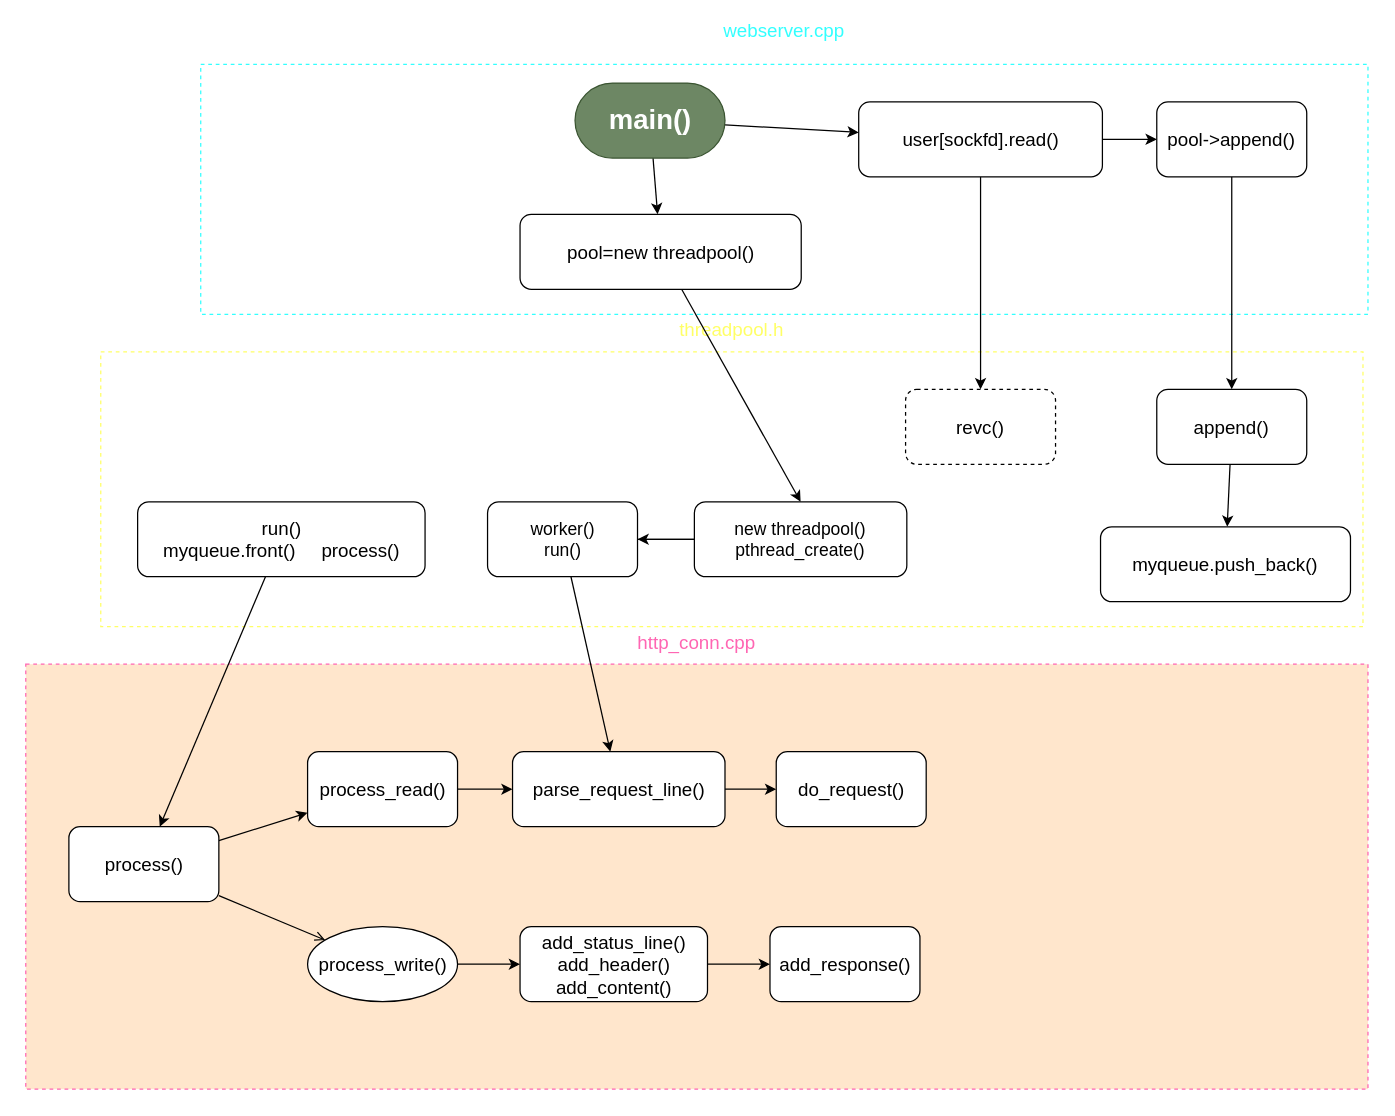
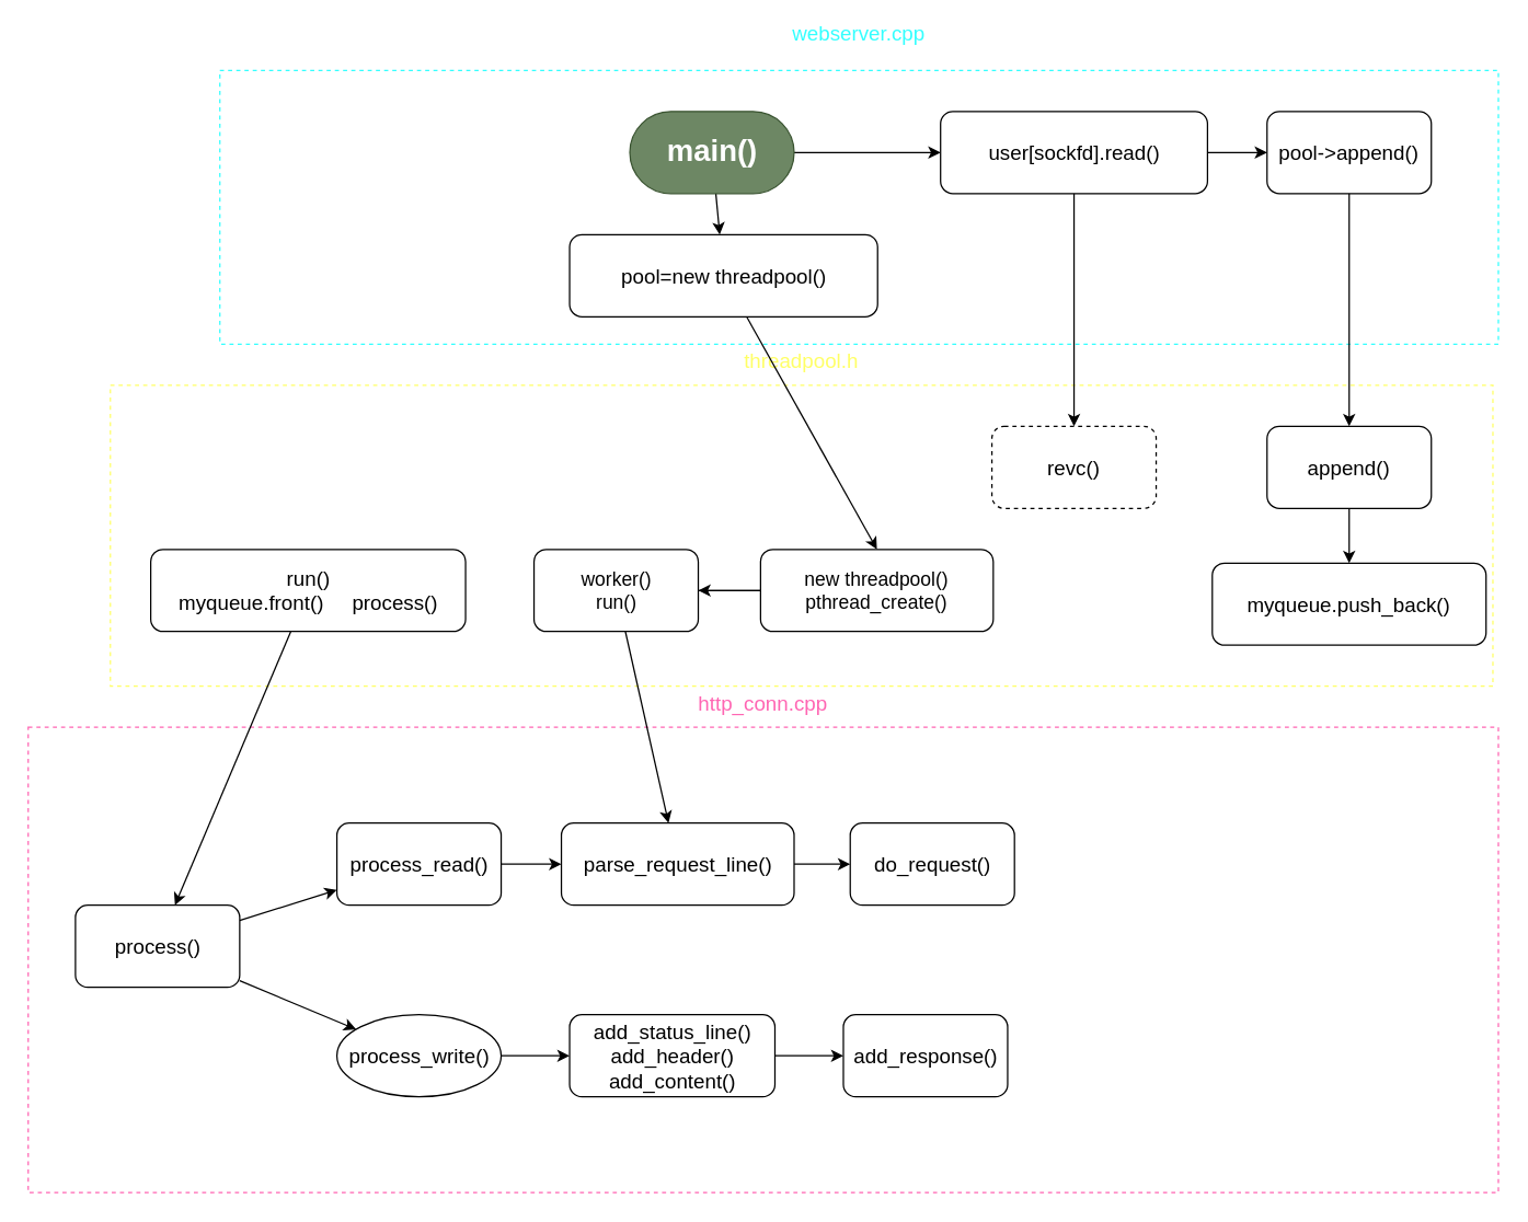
  <mxCell id="0" />
  <mxCell id="1" parent="0" />
- <mxCell id="2" value="&lt;p style=&quot;line-height: 0&quot;&gt;&lt;font color=&quot;#ff66b3&quot;&gt;http_conn.cpp&lt;/font&gt;&lt;/p&gt;" style="rounded=0;whiteSpace=wrap;html=1;fontSize=15;labelPosition=center;verticalLabelPosition=top;align=center;verticalAlign=bottom;dashed=1;strokeColor=#FF66B3;fillColor=#ffe6cc;" parent="1" vertex="1"><mxGeometry x="20" y="500" width="1074" height="340" as="geometry" /></mxCell>
+ <mxCell id="2" value="&lt;p style=&quot;line-height: 0&quot;&gt;&lt;font color=&quot;#ff66b3&quot;&gt;http_conn.cpp&lt;/font&gt;&lt;/p&gt;" style="rounded=0;whiteSpace=wrap;html=1;fontSize=15;labelPosition=center;verticalLabelPosition=top;align=center;verticalAlign=bottom;dashed=1;strokeColor=#FF66B3;" parent="1" vertex="1"><mxGeometry x="20" y="500" width="1074" height="340" as="geometry" /></mxCell>
  <mxCell id="3" value="&lt;p style=&quot;line-height: 0&quot;&gt;&lt;font color=&quot;#ffff66&quot;&gt;threadpool.h&lt;/font&gt;&lt;/p&gt;" style="rounded=0;whiteSpace=wrap;html=1;fontSize=15;labelPosition=center;verticalLabelPosition=top;align=center;verticalAlign=bottom;dashed=1;strokeColor=#FFFF66;" parent="1" vertex="1"><mxGeometry x="80" y="250" width="1010" height="220" as="geometry" /></mxCell>
  <mxCell id="4" value="&lt;p&gt;&lt;font color=&quot;#33ffff&quot; style=&quot;line-height: 0&quot;&gt;webserver.cpp&lt;/font&gt;&lt;/p&gt;" style="rounded=0;whiteSpace=wrap;html=1;fontSize=15;labelPosition=center;verticalLabelPosition=top;align=center;verticalAlign=bottom;dashed=1;strokeColor=#33FFFF;" parent="1" vertex="1"><mxGeometry x="160" y="20" width="934" height="200" as="geometry" /></mxCell>
  <mxCell id="5" value="" style="edgeStyle=none;html=1;" edge="1" parent="1" source="7" target="30"><mxGeometry relative="1" as="geometry" /></mxCell>
  <mxCell id="6" value="" style="edgeStyle=none;html=1;" edge="1" parent="1" source="7" target="36"><mxGeometry relative="1" as="geometry" /></mxCell>
- <mxCell id="7" value="&lt;font style=&quot;font-size: 22px;&quot;&gt;main()&lt;/font&gt;" style="rounded=1;whiteSpace=wrap;html=1;fontSize=22;arcSize=50;fillColor=#6d8764;fontColor=#ffffff;strokeColor=#3A5431;fontStyle=1" parent="1" vertex="1"><mxGeometry x="459.5" y="35" width="120" height="60" as="geometry" /></mxCell>
+ <mxCell id="7" value="&lt;font style=&quot;font-size: 22px;&quot;&gt;main()&lt;/font&gt;" style="rounded=1;whiteSpace=wrap;html=1;fontSize=22;arcSize=50;fillColor=#6d8764;fontColor=#ffffff;strokeColor=#3A5431;fontStyle=1" parent="1" vertex="1"><mxGeometry x="459.5" y="50" width="120" height="60" as="geometry" /></mxCell>
  <mxCell id="8" value="" style="edgeStyle=none;html=1;fontSize=15;" parent="1" source="9" target="11" edge="1"><mxGeometry relative="1" as="geometry" /></mxCell>
  <mxCell id="9" value="&lt;font style=&quot;font-size: 15px&quot;&gt;pool-&amp;gt;append()&lt;/font&gt;" style="whiteSpace=wrap;html=1;rounded=1;fontSize=15;" parent="1" vertex="1"><mxGeometry x="925" y="50" width="120" height="60" as="geometry" /></mxCell>
  <mxCell id="10" value="" style="edgeStyle=none;html=1;fontSize=15;" parent="1" source="11" target="12" edge="1"><mxGeometry relative="1" as="geometry" /></mxCell>
  <mxCell id="11" value="append()" style="whiteSpace=wrap;html=1;fontSize=15;rounded=1;" parent="1" vertex="1"><mxGeometry x="925" y="280" width="120" height="60" as="geometry" /></mxCell>
- <mxCell id="12" value="myqueue.push_back()" style="whiteSpace=wrap;html=1;fontSize=15;rounded=1;" parent="1" vertex="1"><mxGeometry x="880" y="390" width="200" height="60" as="geometry" /></mxCell>
+ <mxCell id="12" value="myqueue.push_back()" style="whiteSpace=wrap;html=1;fontSize=15;rounded=1;" parent="1" vertex="1"><mxGeometry x="885" y="380" width="200" height="60" as="geometry" /></mxCell>
  <mxCell id="13" value="" style="edgeStyle=none;html=1;fontSize=15;fontColor=#FFFF66;" parent="1" source="14" target="17" edge="1"><mxGeometry relative="1" as="geometry" /></mxCell>
  <mxCell id="14" value="run()&lt;br&gt;myqueue.front()&amp;nbsp; &amp;nbsp; &amp;nbsp;process()" style="whiteSpace=wrap;html=1;fontSize=15;rounded=1;" parent="1" vertex="1"><mxGeometry x="109.5" y="370" width="230" height="60" as="geometry" /></mxCell>
  <mxCell id="15" value="" style="edgeStyle=none;html=1;fontSize=15;fontColor=#FF66B3;" parent="1" source="17" target="19" edge="1"><mxGeometry relative="1" as="geometry" /></mxCell>
- <mxCell id="16" value="" style="edgeStyle=none;html=1;fontSize=15;fontColor=#FF66B3;endArrow=open;" parent="1" source="17" target="21" edge="1"><mxGeometry relative="1" as="geometry" /></mxCell>
+ <mxCell id="16" value="" style="edgeStyle=none;html=1;fontSize=15;fontColor=#FF66B3;" parent="1" source="17" target="21" edge="1"><mxGeometry relative="1" as="geometry" /></mxCell>
  <mxCell id="17" value="process()" style="whiteSpace=wrap;html=1;fontSize=15;rounded=1;" parent="1" vertex="1"><mxGeometry x="54.5" y="630" width="120" height="60" as="geometry" /></mxCell>
  <mxCell id="18" value="" style="edgeStyle=none;html=1;fontSize=15;fontColor=#FF66B3;" parent="1" source="19" target="23" edge="1"><mxGeometry relative="1" as="geometry" /></mxCell>
  <mxCell id="19" value="process_read()" style="whiteSpace=wrap;html=1;fontSize=15;rounded=1;" parent="1" vertex="1"><mxGeometry x="245.5" y="570" width="120" height="60" as="geometry" /></mxCell>
  <mxCell id="20" value="" style="edgeStyle=none;html=1;fontSize=15;fontColor=#FF66B3;" parent="1" source="21" target="26" edge="1"><mxGeometry relative="1" as="geometry" /></mxCell>
  <mxCell id="21" value="process_write()" style="ellipse;whiteSpace=wrap;html=1;fontSize=15;" parent="1" vertex="1"><mxGeometry x="245.5" y="710" width="120" height="60" as="geometry" /></mxCell>
  <mxCell id="22" value="" style="edgeStyle=none;html=1;fontSize=15;fontColor=#FF66B3;" parent="1" source="23" target="24" edge="1"><mxGeometry relative="1" as="geometry" /></mxCell>
  <mxCell id="23" value="parse_request_line()" style="whiteSpace=wrap;html=1;fontSize=15;rounded=1;" parent="1" vertex="1"><mxGeometry x="409.5" y="570" width="170" height="60" as="geometry" /></mxCell>
  <mxCell id="24" value="do_request()" style="whiteSpace=wrap;html=1;fontSize=15;rounded=1;" parent="1" vertex="1"><mxGeometry x="620.5" y="570" width="120" height="60" as="geometry" /></mxCell>
  <mxCell id="25" value="" style="edgeStyle=none;html=1;fontSize=15;fontColor=#FF66B3;" parent="1" source="26" target="27" edge="1"><mxGeometry relative="1" as="geometry" /></mxCell>
  <mxCell id="26" value="add_status_line()&lt;br&gt;add_header()&lt;br&gt;add_content()" style="whiteSpace=wrap;html=1;fontSize=15;rounded=1;" parent="1" vertex="1"><mxGeometry x="415.5" y="710" width="150" height="60" as="geometry" /></mxCell>
  <mxCell id="27" value="add_response()" style="whiteSpace=wrap;html=1;fontSize=15;rounded=1;" parent="1" vertex="1"><mxGeometry x="615.5" y="710" width="120" height="60" as="geometry" /></mxCell>
  <mxCell id="28" value="" style="edgeStyle=none;html=1;" edge="1" parent="1" source="30" target="31"><mxGeometry relative="1" as="geometry" /></mxCell>
  <mxCell id="29" style="edgeStyle=none;html=1;exitX=1;exitY=0.5;exitDx=0;exitDy=0;entryX=0;entryY=0.5;entryDx=0;entryDy=0;fontSize=22;" edge="1" parent="1" source="30" target="9"><mxGeometry relative="1" as="geometry" /></mxCell>
  <mxCell id="30" value="user[sockfd].read()" style="whiteSpace=wrap;html=1;fontSize=15;rounded=1;" vertex="1" parent="1"><mxGeometry x="686.5" y="50" width="195" height="60" as="geometry" /></mxCell>
  <mxCell id="31" value="revc()" style="whiteSpace=wrap;html=1;fontSize=15;rounded=1;dashed=1;" vertex="1" parent="1"><mxGeometry x="724" y="280" width="120" height="60" as="geometry" /></mxCell>
  <mxCell id="32" style="edgeStyle=none;html=1;startArrow=none;" edge="1" parent="1" source="37" target="23"><mxGeometry relative="1" as="geometry" /></mxCell>
  <mxCell id="33" value="" style="edgeStyle=none;html=1;fontSize=14;" edge="1" parent="1" source="34" target="37"><mxGeometry relative="1" as="geometry" /></mxCell>
  <mxCell id="34" value="new threadpool()&lt;br style=&quot;font-size: 14px&quot;&gt;pthread_create()" style="rounded=1;whiteSpace=wrap;html=1;fontSize=14;" vertex="1" parent="1"><mxGeometry x="555" y="370" width="170" height="60" as="geometry" /></mxCell>
  <mxCell id="35" style="edgeStyle=none;html=1;entryX=0.5;entryY=0;entryDx=0;entryDy=0;" edge="1" parent="1" source="36" target="34"><mxGeometry relative="1" as="geometry" /></mxCell>
  <mxCell id="36" value="pool=new threadpool()" style="whiteSpace=wrap;html=1;fontSize=15;rounded=1;" vertex="1" parent="1"><mxGeometry x="415.5" y="140" width="225" height="60" as="geometry" /></mxCell>
  <mxCell id="37" value="worker()&lt;br&gt;run()" style="whiteSpace=wrap;html=1;fontSize=14;rounded=1;" vertex="1" parent="1"><mxGeometry x="389.5" y="370" width="120" height="60" as="geometry" /></mxCell>
  <mxCell id="38" value="" style="edgeStyle=none;html=1;endArrow=none;" edge="1" parent="1" source="34" target="37"><mxGeometry relative="1" as="geometry"><mxPoint x="457.5" y="412.018" as="sourcePoint" /><mxPoint x="230" y="404.035" as="targetPoint" /></mxGeometry></mxCell>
